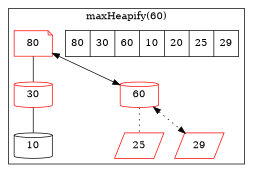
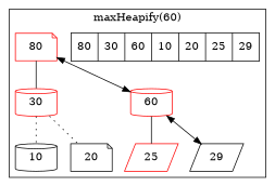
  digraph {
    node [shape=cylinder color=red]
    edge [arrowhead=none style=dotted]
    n1 [label="80|30|60|10|20|25|29" shape=record color=""]
    80 [shape=note]
    30
    60
    10 [color=""]
+   20 [shape=note color=""]
    25 [shape=parallelogram]
-   29 [shape=parallelogram]
+   29 [color=black shape=parallelogram]
    subgraph cluster_1 {
      label="maxHeapify(60)"
      n1
      80
      30
      60
      10
+     20
      25
      29
    }
    80 -> 30 [style=solid]
    80 -> 60 [arrowhead=normal dir=both style=solid]
-   30 -> 10 [style=solid]
-   60 -> 25
-   60 -> 29 [arrowhead=normal dir=both]
+   30 -> 10
+   30 -> 20
+   60 -> 25 [style=solid]
+   60 -> 29 [arrowhead=normal dir=both style=solid]
  }
